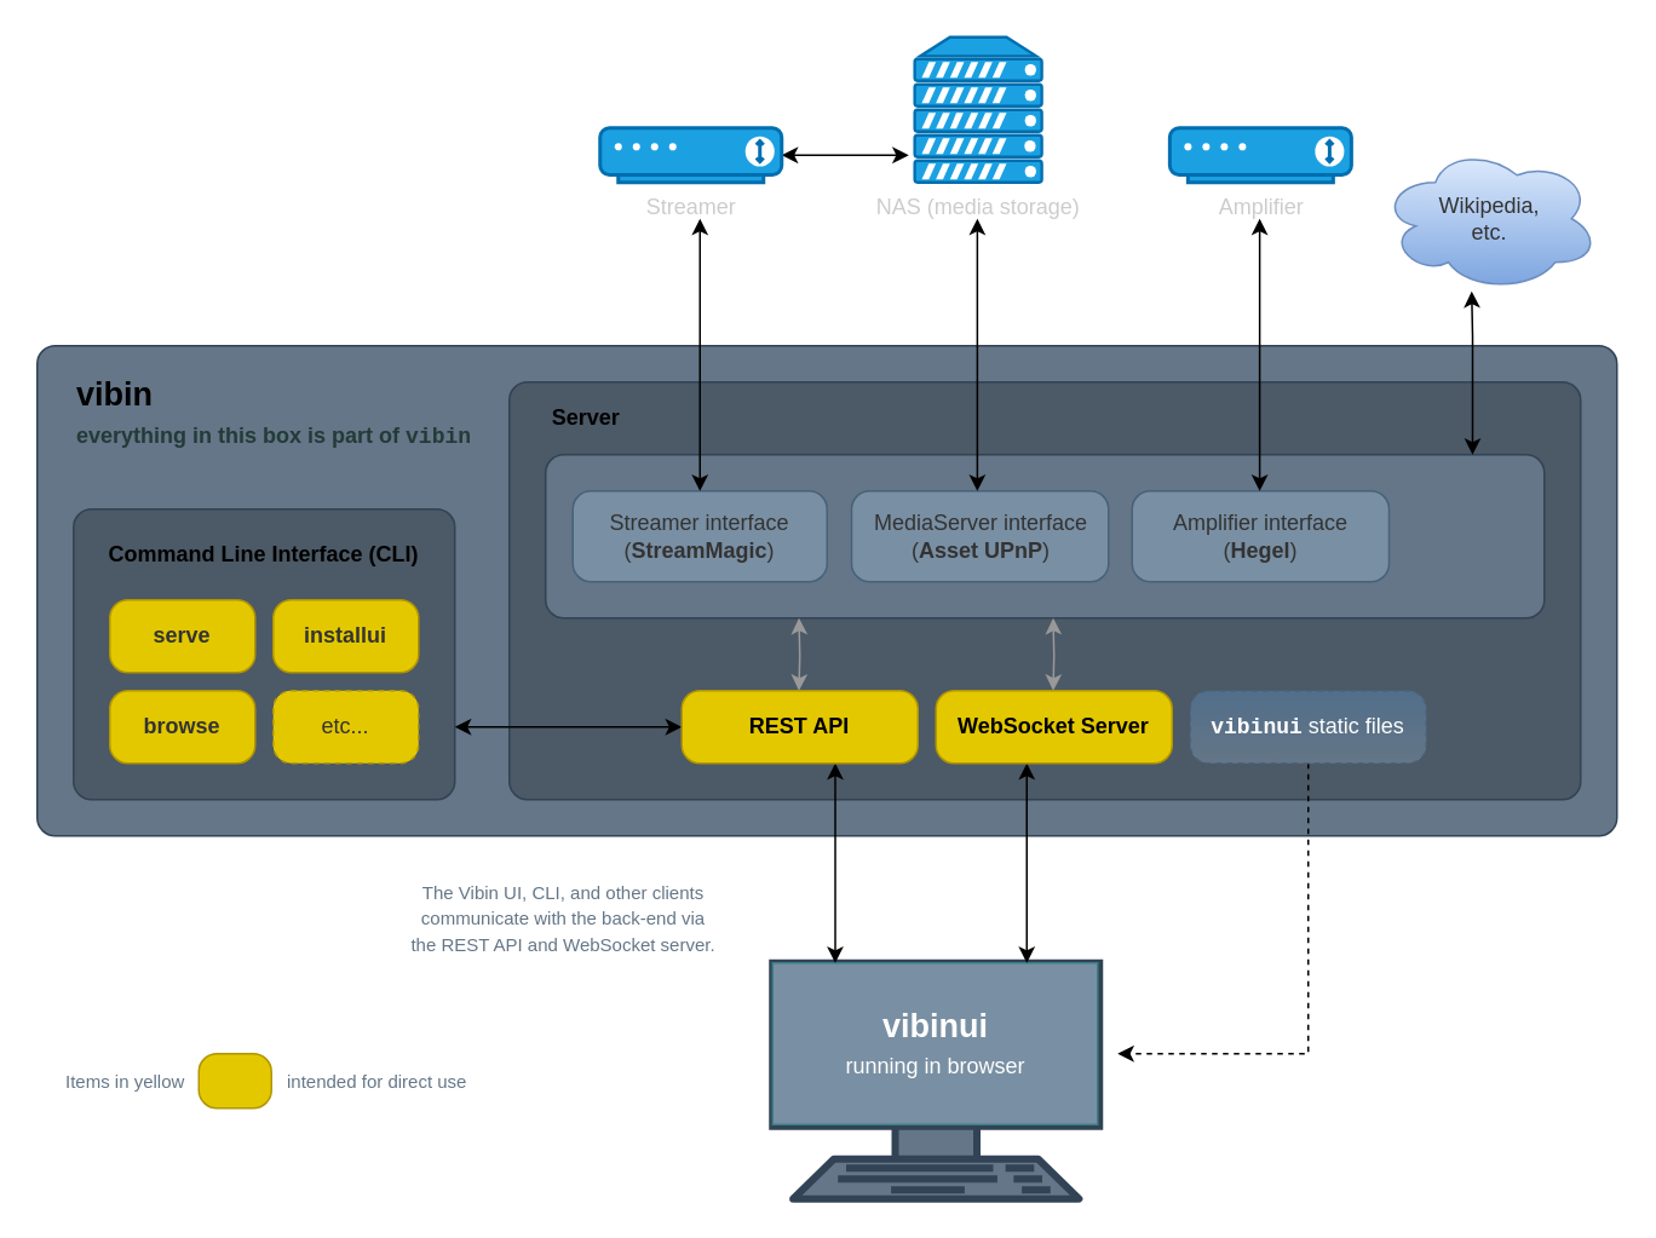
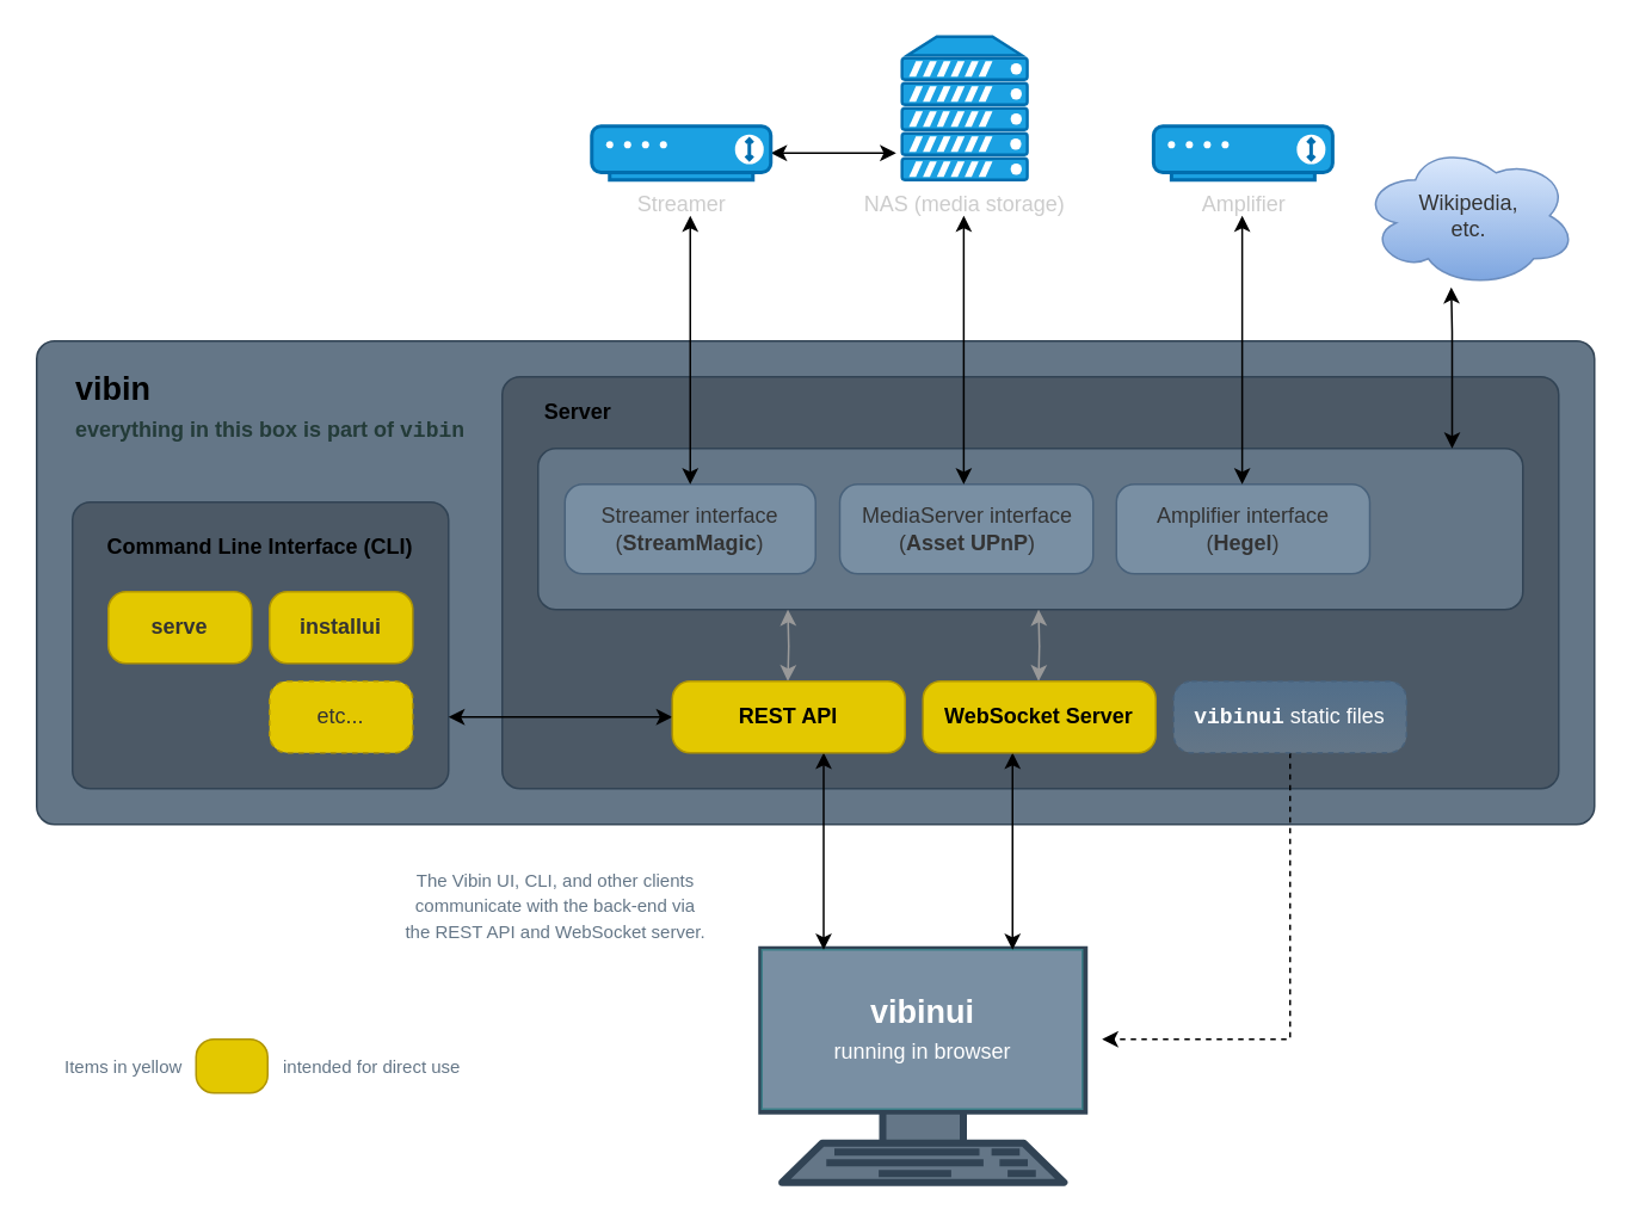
  <mxCell id="0" />
  <mxCell id="1" parent="0" />
  <mxCell id="2" value="" style="verticalAlign=top;verticalLabelPosition=bottom;labelPosition=center;align=center;html=1;outlineConnect=0;fillColor=#647687;strokeColor=#314354;gradientDirection=north;strokeWidth=2;shape=mxgraph.networks.terminal;fontColor=#ffffff;" parent="1" vertex="1"><mxGeometry x="425" y="530" width="180" height="130" as="geometry" /></mxCell>
  <mxCell id="3" value="" style="rounded=0;whiteSpace=wrap;html=1;fillColor=#798FA3;fontColor=#ffffff;strokeColor=#3A7E87;" parent="1" vertex="1"><mxGeometry x="425" y="530" width="179" height="89" as="geometry" /></mxCell>
  <mxCell id="4" value="" style="rounded=1;whiteSpace=wrap;html=1;absoluteArcSize=1;fillColor=#647687;strokeColor=#314354;fontColor=#ffffff;" parent="1" vertex="1"><mxGeometry x="20" y="190" width="870" height="270" as="geometry" /></mxCell>
  <mxCell id="5" value="" style="rounded=1;whiteSpace=wrap;html=1;absoluteArcSize=1;fillColor=#4C5966;fontColor=#ffffff;strokeColor=#314354;" parent="1" vertex="1"><mxGeometry x="280" y="210" width="590" height="230" as="geometry" /></mxCell>
  <mxCell id="6" value="" style="rounded=1;whiteSpace=wrap;html=1;absoluteArcSize=1;fillColor=#647687;strokeColor=#314354;fontColor=#ffffff;" parent="1" vertex="1"><mxGeometry x="300" y="250" width="550" height="90" as="geometry" /></mxCell>
  <mxCell id="7" value="&lt;b&gt;Server&lt;/b&gt;" style="text;html=1;strokeColor=none;fillColor=none;align=center;verticalAlign=middle;whiteSpace=wrap;rounded=0;" parent="1" vertex="1"><mxGeometry x="295" y="220" width="55" height="20" as="geometry" /></mxCell>
  <mxCell id="8" value="&lt;font style=&quot;font-size: 18px;&quot;&gt;vibin&lt;/font&gt;" style="text;html=1;strokeColor=none;fillColor=none;align=left;verticalAlign=top;whiteSpace=wrap;rounded=0;fontStyle=1" parent="1" vertex="1"><mxGeometry x="40" y="200" width="210" height="30" as="geometry" /></mxCell>
  <mxCell id="9" value="&lt;font color=&quot;#cccccc&quot;&gt;NAS (media storage)&lt;/font&gt;" style="fontColor=#ffffff;verticalAlign=top;verticalLabelPosition=bottom;labelPosition=center;align=center;html=1;outlineConnect=0;fillColor=#1ba1e2;strokeColor=#006EAF;gradientDirection=north;strokeWidth=2;shape=mxgraph.networks.server;" parent="1" vertex="1"><mxGeometry x="503.25" y="20" width="70" height="80" as="geometry" /></mxCell>
  <mxCell id="10" style="edgeStyle=orthogonalEdgeStyle;rounded=0;orthogonalLoop=1;jettySize=auto;html=1;startArrow=classic;startFill=1;" parent="1" source="11" edge="1"><mxGeometry relative="1" as="geometry"><mxPoint x="500" y="85" as="targetPoint" /></mxGeometry></mxCell>
  <mxCell id="11" value="&lt;font color=&quot;#cccccc&quot;&gt;Streamer&lt;/font&gt;" style="fontColor=#ffffff;verticalAlign=top;verticalLabelPosition=bottom;labelPosition=center;align=center;html=1;outlineConnect=0;fillColor=#1ba1e2;strokeColor=#006EAF;gradientDirection=north;strokeWidth=2;shape=mxgraph.networks.modem;" parent="1" vertex="1"><mxGeometry x="330" y="70" width="100" height="30" as="geometry" /></mxCell>
  <mxCell id="12" value="&lt;font style=&quot;font-size: 10px;&quot;&gt;The Vibin UI, CLI, and other clients communicate with the back-end via the REST API and WebSocket server.&lt;/font&gt;" style="text;html=1;strokeColor=none;fillColor=none;align=center;verticalAlign=middle;whiteSpace=wrap;rounded=0;fontColor=#647687;" parent="1" vertex="1"><mxGeometry x="225" y="480" width="170" height="50" as="geometry" /></mxCell>
  <mxCell id="13" value="" style="rounded=1;whiteSpace=wrap;html=1;absoluteArcSize=1;fillColor=#4C5966;fontColor=#ffffff;strokeColor=#314354;" parent="1" vertex="1"><mxGeometry x="40" y="280" width="210" height="160" as="geometry" /></mxCell>
  <mxCell id="14" value="&lt;b&gt;Command Line Interface (CLI)&lt;/b&gt;" style="text;html=1;strokeColor=none;fillColor=none;align=center;verticalAlign=middle;whiteSpace=wrap;rounded=0;" parent="1" vertex="1"><mxGeometry x="45" y="290" width="200" height="30" as="geometry" /></mxCell>
  <mxCell id="15" value="&lt;font color=&quot;#333333&quot;&gt;&lt;b&gt;serve&lt;/b&gt;&lt;/font&gt;" style="rounded=1;whiteSpace=wrap;html=1;absoluteArcSize=1;fillColor=#e3c800;strokeColor=#B09500;fontColor=#000000;" parent="1" vertex="1"><mxGeometry x="60" y="330" width="80" height="40" as="geometry" /></mxCell>
  <mxCell id="16" value="&lt;font color=&quot;#333333&quot;&gt;Streamer interface&lt;br&gt;(&lt;b&gt;StreamMagic&lt;/b&gt;)&lt;/font&gt;" style="rounded=1;whiteSpace=wrap;html=1;absoluteArcSize=1;fillColor=#798FA3;strokeColor=#48617A;fontColor=#ffffff;" parent="1" vertex="1"><mxGeometry x="315" y="270" width="140" height="50" as="geometry" /></mxCell>
  <mxCell id="17" value="&lt;font color=&quot;#333333&quot;&gt;MediaServer interface (&lt;b&gt;Asset UPnP&lt;/b&gt;)&lt;/font&gt;" style="rounded=1;whiteSpace=wrap;html=1;absoluteArcSize=1;fillColor=#798FA3;strokeColor=#48617A;fontColor=#000000;" parent="1" vertex="1"><mxGeometry x="468.5" y="270" width="141.5" height="50" as="geometry" /></mxCell>
  <mxCell id="18" style="edgeStyle=orthogonalEdgeStyle;rounded=0;orthogonalLoop=1;jettySize=auto;html=1;exitX=0.5;exitY=0;exitDx=0;exitDy=0;startArrow=classic;startFill=1;" parent="1" source="16" edge="1"><mxGeometry relative="1" as="geometry"><mxPoint x="385" y="120" as="targetPoint" /></mxGeometry></mxCell>
  <mxCell id="19" style="edgeStyle=orthogonalEdgeStyle;rounded=0;orthogonalLoop=1;jettySize=auto;html=1;exitX=0.75;exitY=1;exitDx=0;exitDy=0;startArrow=classic;startFill=1;" parent="1" edge="1"><mxGeometry relative="1" as="geometry"><mxPoint x="565" y="420" as="sourcePoint" /><mxPoint x="565" y="530" as="targetPoint" /></mxGeometry></mxCell>
  <mxCell id="20" style="edgeStyle=orthogonalEdgeStyle;rounded=0;orthogonalLoop=1;jettySize=auto;html=1;exitX=0.5;exitY=0;exitDx=0;exitDy=0;startArrow=classic;startFill=1;strokeColor=#999999;" parent="1" edge="1"><mxGeometry relative="1" as="geometry"><mxPoint x="579.5" y="340" as="targetPoint" /><mxPoint x="579.5" y="380" as="sourcePoint" /></mxGeometry></mxCell>
  <mxCell id="21" value="&lt;font color=&quot;#333333&quot;&gt;Wikipedia,&lt;br&gt;etc.&lt;br&gt;&lt;/font&gt;" style="ellipse;shape=cloud;whiteSpace=wrap;html=1;fillColor=#dae8fc;strokeColor=#6c8ebf;gradientColor=#7ea6e0;" parent="1" vertex="1"><mxGeometry x="760" y="80" width="120" height="80" as="geometry" /></mxCell>
  <mxCell id="22" style="edgeStyle=orthogonalEdgeStyle;rounded=0;orthogonalLoop=1;jettySize=auto;html=1;startArrow=classic;startFill=1;" parent="1" edge="1"><mxGeometry relative="1" as="geometry"><mxPoint x="810" y="160" as="targetPoint" /><mxPoint x="810.5" y="250" as="sourcePoint" /><Array as="points"><mxPoint x="810.5" y="185" /></Array></mxGeometry></mxCell>
  <mxCell id="23" style="edgeStyle=orthogonalEdgeStyle;rounded=0;orthogonalLoop=1;jettySize=auto;html=1;exitX=0.5;exitY=1;exitDx=0;exitDy=0;dashed=1;" parent="1" source="24" edge="1"><mxGeometry relative="1" as="geometry"><mxPoint x="615" y="580" as="targetPoint" /><Array as="points"><mxPoint x="720" y="580" /><mxPoint x="615" y="580" /></Array></mxGeometry></mxCell>
  <mxCell id="24" value="&lt;font color=&quot;#ffffff&quot;&gt;&lt;b style=&quot;&quot;&gt;&lt;font face=&quot;Courier New&quot;&gt;vibinui&lt;/font&gt;&lt;/b&gt; static files&lt;/font&gt;" style="rounded=1;whiteSpace=wrap;html=1;absoluteArcSize=1;fillColor=#647687;strokeColor=#48617A;gradientColor=#516E8A;dashed=1;gradientDirection=north;" parent="1" vertex="1"><mxGeometry x="655" y="380" width="130" height="40" as="geometry" /></mxCell>
  <mxCell id="25" style="edgeStyle=orthogonalEdgeStyle;rounded=0;orthogonalLoop=1;jettySize=auto;html=1;exitX=0.75;exitY=1;exitDx=0;exitDy=0;startArrow=classic;startFill=1;" parent="1" edge="1"><mxGeometry relative="1" as="geometry"><mxPoint x="459.5" y="420" as="sourcePoint" /><mxPoint x="459.5" y="530" as="targetPoint" /></mxGeometry></mxCell>
  <mxCell id="26" style="edgeStyle=orthogonalEdgeStyle;rounded=0;orthogonalLoop=1;jettySize=auto;html=1;exitX=0.5;exitY=0;exitDx=0;exitDy=0;startArrow=classic;startFill=1;strokeColor=#999999;" parent="1" edge="1"><mxGeometry relative="1" as="geometry"><mxPoint x="439.5" y="340" as="targetPoint" /><mxPoint x="439.5" y="380" as="sourcePoint" /></mxGeometry></mxCell>
  <mxCell id="27" value="&lt;font color=&quot;#233b38&quot;&gt;everything in this box is part of &lt;font face=&quot;Courier New&quot;&gt;vibin&lt;/font&gt;&lt;/font&gt;" style="text;html=1;strokeColor=none;fillColor=none;align=left;verticalAlign=top;whiteSpace=wrap;rounded=0;fontStyle=1" parent="1" vertex="1"><mxGeometry x="40" y="226" width="220" height="30" as="geometry" /></mxCell>
  <mxCell id="28" value="&lt;b&gt;WebSocket Server&lt;/b&gt;" style="rounded=1;whiteSpace=wrap;html=1;absoluteArcSize=1;fillColor=#e3c800;strokeColor=#B09500;fontColor=#000000;" parent="1" vertex="1"><mxGeometry x="515" y="380" width="130" height="40" as="geometry" /></mxCell>
  <mxCell id="29" value="" style="edgeStyle=orthogonalEdgeStyle;rounded=0;orthogonalLoop=1;jettySize=auto;html=1;exitX=1;exitY=0.75;exitDx=0;exitDy=0;entryX=0;entryY=0.5;entryDx=0;entryDy=0;startArrow=classic;startFill=1;" parent="1" source="13" target="30" edge="1"><mxGeometry relative="1" as="geometry"><mxPoint x="230" y="400" as="sourcePoint" /><mxPoint x="1000" y="400" as="targetPoint" /></mxGeometry></mxCell>
  <mxCell id="30" value="&lt;b&gt;REST API&lt;/b&gt;" style="rounded=1;whiteSpace=wrap;html=1;absoluteArcSize=1;fillColor=#e3c800;strokeColor=#B09500;fontColor=#000000;" parent="1" vertex="1"><mxGeometry x="375" y="380" width="130" height="40" as="geometry" /></mxCell>
  <mxCell id="31" value="&lt;font color=&quot;#333333&quot;&gt;&lt;b&gt;installui&lt;/b&gt;&lt;/font&gt;" style="rounded=1;whiteSpace=wrap;html=1;absoluteArcSize=1;fillColor=#e3c800;strokeColor=#B09500;fontColor=#000000;" parent="1" vertex="1"><mxGeometry x="150" y="330" width="80" height="40" as="geometry" /></mxCell>
- <mxCell id="32" value="&lt;font color=&quot;#333333&quot;&gt;&lt;b&gt;browse&lt;/b&gt;&lt;/font&gt;" style="rounded=1;whiteSpace=wrap;html=1;absoluteArcSize=1;fillColor=#e3c800;strokeColor=#B09500;fontColor=#000000;" parent="1" vertex="1"><mxGeometry x="60" y="380" width="80" height="40" as="geometry" /></mxCell>
  <mxCell id="33" value="&lt;font color=&quot;#333333&quot;&gt;etc...&lt;/font&gt;" style="rounded=1;whiteSpace=wrap;html=1;absoluteArcSize=1;fillColor=#e3c800;strokeColor=#B09500;fontColor=#000000;dashed=1;" parent="1" vertex="1"><mxGeometry x="150" y="380" width="80" height="40" as="geometry" /></mxCell>
  <mxCell id="34" value="&lt;font color=&quot;#ffffff&quot; style=&quot;&quot;&gt;&lt;span style=&quot;font-size: 18px;&quot;&gt;vibinui&lt;/span&gt;&lt;br&gt;&lt;font style=&quot;font-weight: normal; font-size: 12px;&quot;&gt;running in browser&lt;/font&gt;&lt;br&gt;&lt;/font&gt;" style="text;html=1;strokeColor=none;fillColor=none;align=center;verticalAlign=middle;whiteSpace=wrap;rounded=0;fontStyle=1;fontColor=#2A3138;fontSize=17;" parent="1" vertex="1"><mxGeometry x="434.5" y="530" width="160" height="90.5" as="geometry" /></mxCell>
  <mxCell id="35" value="&lt;font style=&quot;font-size: 10px;&quot;&gt;Items in yellow&lt;/font&gt;" style="text;html=1;strokeColor=none;fillColor=none;align=left;verticalAlign=middle;whiteSpace=wrap;rounded=0;fontColor=#647687;" parent="1" vertex="1"><mxGeometry x="34" y="585" width="75" height="20" as="geometry" /></mxCell>
  <mxCell id="36" value="&lt;font style=&quot;font-size: 10px;&quot;&gt;intended for direct use&lt;/font&gt;" style="text;html=1;strokeColor=none;fillColor=none;align=left;verticalAlign=middle;whiteSpace=wrap;rounded=0;fontColor=#647687;" parent="1" vertex="1"><mxGeometry x="156" y="585" width="110" height="20" as="geometry" /></mxCell>
  <mxCell id="37" value="" style="rounded=1;whiteSpace=wrap;html=1;absoluteArcSize=1;fillColor=#e3c800;strokeColor=#B09500;fontColor=#000000;" parent="1" vertex="1"><mxGeometry x="109" y="580" width="40" height="30" as="geometry" /></mxCell>
  <mxCell id="38" value="&lt;font color=&quot;#cccccc&quot;&gt;Amplifier&lt;/font&gt;" style="fontColor=#ffffff;verticalAlign=top;verticalLabelPosition=bottom;labelPosition=center;align=center;html=1;outlineConnect=0;fillColor=#1ba1e2;strokeColor=#006EAF;gradientDirection=north;strokeWidth=2;shape=mxgraph.networks.modem;" vertex="1" parent="1"><mxGeometry x="643.75" y="70" width="100" height="30" as="geometry" /></mxCell>
  <mxCell id="39" value="&lt;font color=&quot;#333333&quot;&gt;Amplifier interface (&lt;b&gt;Hegel&lt;/b&gt;)&lt;/font&gt;" style="rounded=1;whiteSpace=wrap;html=1;absoluteArcSize=1;fillColor=#798FA3;strokeColor=#48617A;fontColor=#000000;" vertex="1" parent="1"><mxGeometry x="623" y="270" width="141.5" height="50" as="geometry" /></mxCell>
  <mxCell id="40" style="edgeStyle=orthogonalEdgeStyle;rounded=0;orthogonalLoop=1;jettySize=auto;html=1;exitX=0.5;exitY=0;exitDx=0;exitDy=0;startArrow=classic;startFill=1;" edge="1" parent="1"><mxGeometry relative="1" as="geometry"><mxPoint x="693.25" y="120" as="targetPoint" /><mxPoint x="693.25" y="270" as="sourcePoint" /></mxGeometry></mxCell>
  <mxCell id="41" style="edgeStyle=orthogonalEdgeStyle;rounded=0;orthogonalLoop=1;jettySize=auto;html=1;exitX=0.5;exitY=0;exitDx=0;exitDy=0;startArrow=classic;startFill=1;" edge="1" parent="1"><mxGeometry relative="1" as="geometry"><mxPoint x="537.75" y="120" as="targetPoint" /><mxPoint x="537.75" y="270" as="sourcePoint" /></mxGeometry></mxCell>
